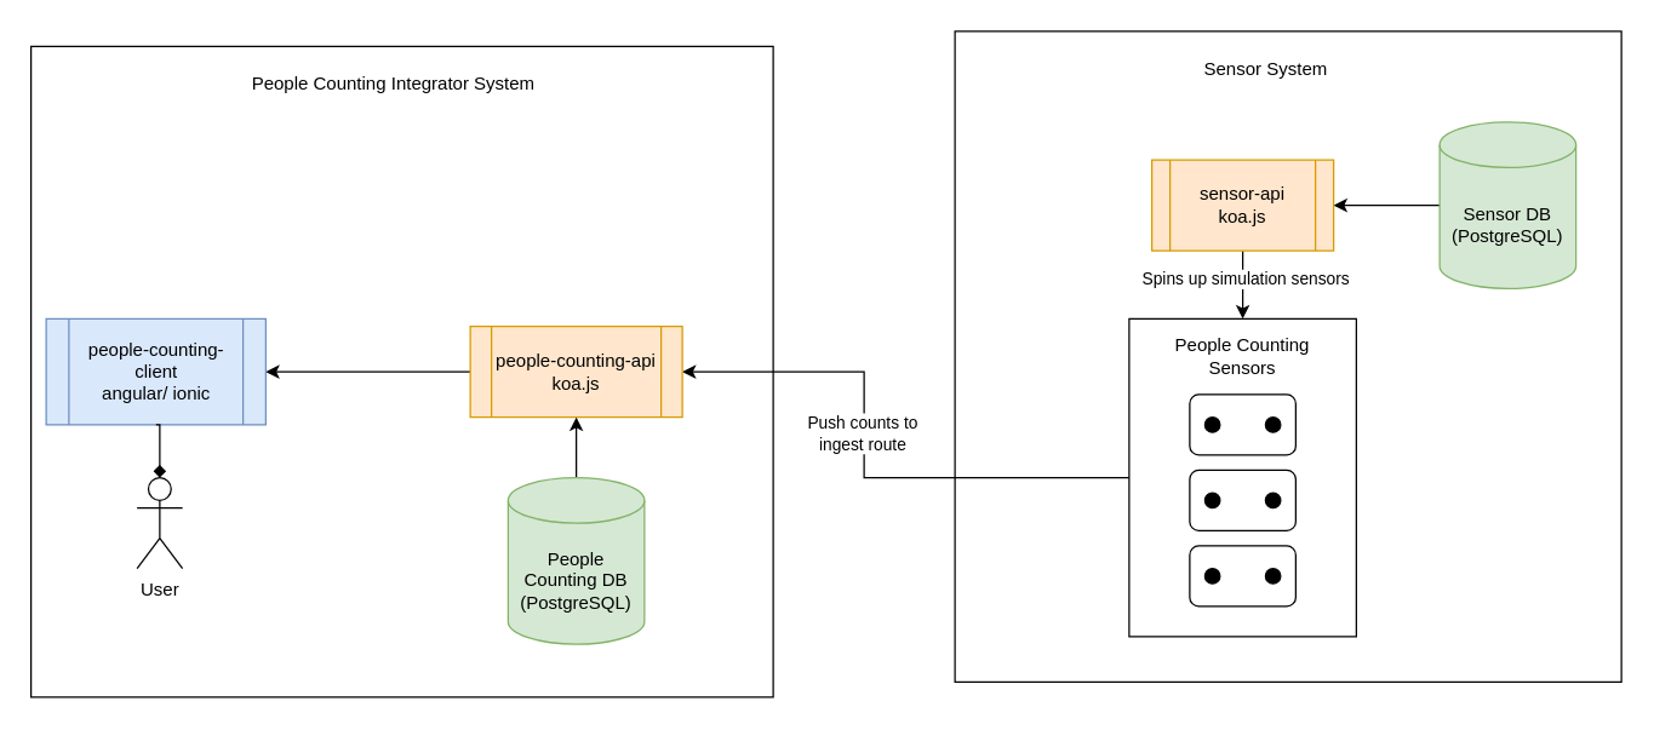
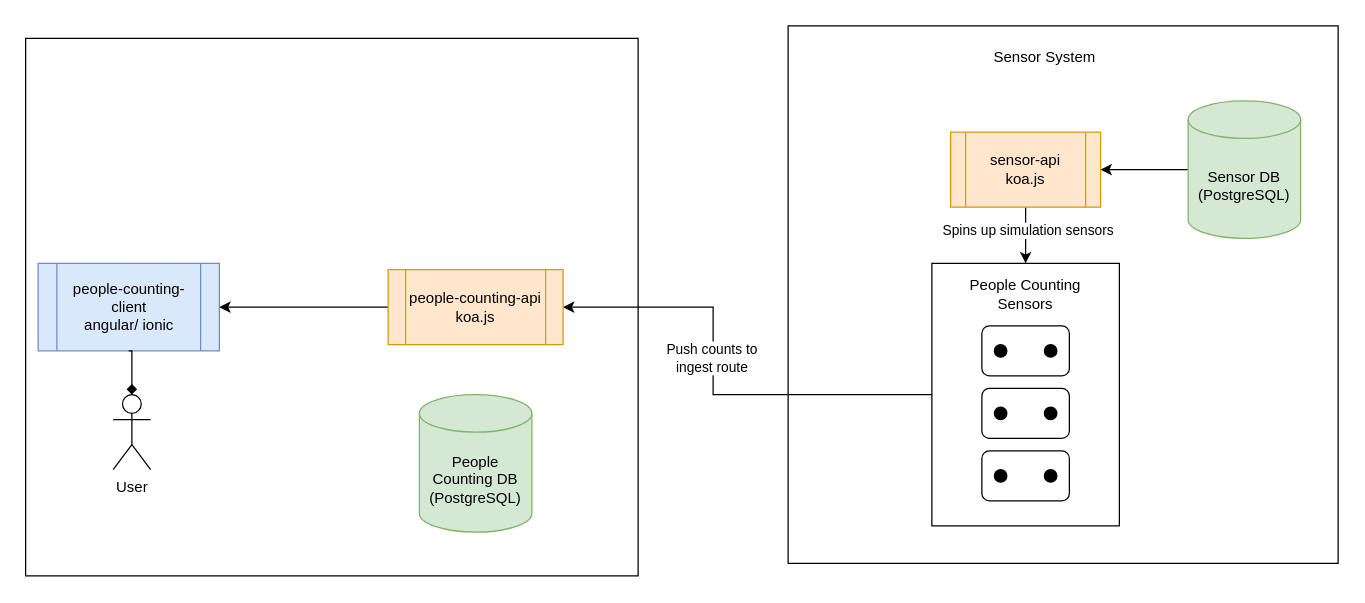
  <mxCell id="0" />
  <mxCell id="1" parent="0" />
  <mxCell id="2" value="" style="group" parent="1" vertex="1" connectable="0"><mxGeometry x="20" y="30" width="490" height="430" as="geometry" /></mxCell>
  <mxCell id="3" value="" style="rounded=0;whiteSpace=wrap;html=1;" parent="2" vertex="1"><mxGeometry width="490" height="430" as="geometry" /></mxCell>
- <mxCell id="4" value="People Counting Integrator System" style="text;html=1;align=center;verticalAlign=middle;whiteSpace=wrap;rounded=0;" parent="2" vertex="1"><mxGeometry x="142.5" y="10" width="192.5" height="30" as="geometry" /></mxCell>
  <mxCell id="5" value="" style="rounded=0;whiteSpace=wrap;html=1;" parent="1" vertex="1"><mxGeometry x="630" y="20" width="440" height="430" as="geometry" /></mxCell>
  <mxCell id="6" style="edgeStyle=orthogonalEdgeStyle;rounded=0;orthogonalLoop=1;jettySize=auto;html=1;exitX=0;exitY=0.5;exitDx=0;exitDy=0;" parent="1" source="8" target="28" edge="1"><mxGeometry relative="1" as="geometry"><Array as="points"><mxPoint x="570" y="315" /><mxPoint x="570" y="245" /></Array></mxGeometry></mxCell>
  <mxCell id="7" value="Push counts to&lt;div&gt;ingest route&lt;/div&gt;" style="edgeLabel;html=1;align=center;verticalAlign=middle;resizable=0;points=[];" parent="6" vertex="1" connectable="0"><mxGeometry x="0.124" y="2" relative="1" as="geometry"><mxPoint as="offset" /></mxGeometry></mxCell>
  <mxCell id="8" value="" style="rounded=0;whiteSpace=wrap;html=1;" parent="1" vertex="1"><mxGeometry x="745" y="210" width="150" height="210" as="geometry" /></mxCell>
  <mxCell id="9" style="edgeStyle=orthogonalEdgeStyle;rounded=0;orthogonalLoop=1;jettySize=auto;html=1;exitX=0;exitY=0.5;exitDx=0;exitDy=0;exitPerimeter=0;" parent="1" source="10" target="13" edge="1"><mxGeometry relative="1" as="geometry" /></mxCell>
  <mxCell id="10" value="Sensor DB&lt;div&gt;(PostgreSQL)&lt;/div&gt;" style="shape=cylinder3;whiteSpace=wrap;html=1;boundedLbl=1;backgroundOutline=1;size=15;fillColor=#d5e8d4;strokeColor=#82b366;" parent="1" vertex="1"><mxGeometry x="950" y="80" width="90" height="110" as="geometry" /></mxCell>
  <mxCell id="11" style="edgeStyle=orthogonalEdgeStyle;rounded=0;orthogonalLoop=1;jettySize=auto;html=1;exitX=0.5;exitY=1;exitDx=0;exitDy=0;entryX=0.5;entryY=0;entryDx=0;entryDy=0;" parent="1" source="13" target="8" edge="1"><mxGeometry relative="1" as="geometry" /></mxCell>
  <mxCell id="12" value="Spins up simulation sensors" style="edgeLabel;html=1;align=center;verticalAlign=middle;resizable=0;points=[];" parent="11" vertex="1" connectable="0"><mxGeometry x="-0.21" y="1" relative="1" as="geometry"><mxPoint as="offset" /></mxGeometry></mxCell>
  <mxCell id="13" value="sensor-api&lt;div&gt;koa.js&lt;/div&gt;" style="shape=process;whiteSpace=wrap;html=1;backgroundOutline=1;fillColor=#ffe6cc;strokeColor=#d79b00;" parent="1" vertex="1"><mxGeometry x="760" y="105" width="120" height="60" as="geometry" /></mxCell>
  <mxCell id="14" value="" style="group" parent="1" vertex="1" connectable="0"><mxGeometry x="785" y="260" width="70" height="40" as="geometry" /></mxCell>
  <mxCell id="15" value="" style="rounded=1;whiteSpace=wrap;html=1;" parent="14" vertex="1"><mxGeometry width="70" height="40" as="geometry" /></mxCell>
  <mxCell id="16" value="" style="ellipse;whiteSpace=wrap;html=1;aspect=fixed;fillColor=#000000;" parent="14" vertex="1"><mxGeometry x="10" y="15" width="10" height="10" as="geometry" /></mxCell>
  <mxCell id="17" value="" style="ellipse;whiteSpace=wrap;html=1;aspect=fixed;fillColor=#000000;" parent="14" vertex="1"><mxGeometry x="50" y="15" width="10" height="10" as="geometry" /></mxCell>
  <mxCell id="18" value="" style="group" parent="1" vertex="1" connectable="0"><mxGeometry x="785" y="310" width="70" height="40" as="geometry" /></mxCell>
  <mxCell id="19" value="" style="rounded=1;whiteSpace=wrap;html=1;" parent="18" vertex="1"><mxGeometry width="70" height="40" as="geometry" /></mxCell>
  <mxCell id="20" value="" style="ellipse;whiteSpace=wrap;html=1;aspect=fixed;fillColor=#000000;" parent="18" vertex="1"><mxGeometry x="10" y="15" width="10" height="10" as="geometry" /></mxCell>
  <mxCell id="21" value="" style="ellipse;whiteSpace=wrap;html=1;aspect=fixed;fillColor=#000000;" parent="18" vertex="1"><mxGeometry x="50" y="15" width="10" height="10" as="geometry" /></mxCell>
  <mxCell id="22" value="" style="group" parent="1" vertex="1" connectable="0"><mxGeometry x="785" y="360" width="70" height="40" as="geometry" /></mxCell>
  <mxCell id="23" value="" style="rounded=1;whiteSpace=wrap;html=1;" parent="22" vertex="1"><mxGeometry width="70" height="40" as="geometry" /></mxCell>
  <mxCell id="24" value="" style="ellipse;whiteSpace=wrap;html=1;aspect=fixed;fillColor=#000000;" parent="22" vertex="1"><mxGeometry x="10" y="15" width="10" height="10" as="geometry" /></mxCell>
  <mxCell id="25" value="" style="ellipse;whiteSpace=wrap;html=1;aspect=fixed;fillColor=#000000;" parent="22" vertex="1"><mxGeometry x="50" y="15" width="10" height="10" as="geometry" /></mxCell>
  <mxCell id="26" value="People Counting Sensors" style="text;html=1;align=center;verticalAlign=middle;whiteSpace=wrap;rounded=0;" parent="1" vertex="1"><mxGeometry x="770" y="220" width="100" height="30" as="geometry" /></mxCell>
  <mxCell id="27" style="edgeStyle=orthogonalEdgeStyle;rounded=0;orthogonalLoop=1;jettySize=auto;html=1;exitX=0;exitY=0.5;exitDx=0;exitDy=0;entryX=1;entryY=0.5;entryDx=0;entryDy=0;" parent="1" source="28" target="32" edge="1"><mxGeometry relative="1" as="geometry" /></mxCell>
  <mxCell id="28" value="people-counting-api&lt;div&gt;koa.js&lt;/div&gt;" style="shape=process;whiteSpace=wrap;html=1;backgroundOutline=1;fillColor=#ffe6cc;strokeColor=#d79b00;" parent="1" vertex="1"><mxGeometry x="310" y="215" width="140" height="60" as="geometry" /></mxCell>
  <mxCell id="29" value="User" style="shape=umlActor;verticalLabelPosition=bottom;verticalAlign=top;html=1;outlineConnect=0;" parent="1" vertex="1"><mxGeometry x="90" y="315" width="30" height="60" as="geometry" /></mxCell>
- <mxCell id="30" style="edgeStyle=orthogonalEdgeStyle;rounded=0;orthogonalLoop=1;jettySize=auto;html=1;exitX=0.5;exitY=0;exitDx=0;exitDy=0;exitPerimeter=0;entryX=0.5;entryY=1;entryDx=0;entryDy=0;" parent="1" source="31" target="28" edge="1"><mxGeometry relative="1" as="geometry" /></mxCell>
  <mxCell id="31" value="People Counting DB&lt;div&gt;(PostgreSQL)&lt;/div&gt;" style="shape=cylinder3;whiteSpace=wrap;html=1;boundedLbl=1;backgroundOutline=1;size=15;fillColor=#d5e8d4;strokeColor=#82b366;" parent="1" vertex="1"><mxGeometry x="335" y="315" width="90" height="110" as="geometry" /></mxCell>
  <mxCell id="32" value="people-counting-client&lt;div&gt;angular/ ionic&lt;/div&gt;" style="shape=process;whiteSpace=wrap;html=1;backgroundOutline=1;fillColor=#dae8fc;strokeColor=#6c8ebf;" parent="1" vertex="1"><mxGeometry x="30" y="210" width="145" height="70" as="geometry" /></mxCell>
  <mxCell id="33" style="edgeStyle=orthogonalEdgeStyle;rounded=0;orthogonalLoop=1;jettySize=auto;html=1;exitX=0.5;exitY=1;exitDx=0;exitDy=0;entryX=0.5;entryY=0;entryDx=0;entryDy=0;entryPerimeter=0;endArrow=diamond;" parent="1" source="32" target="29" edge="1"><mxGeometry relative="1" as="geometry" /></mxCell>
  <mxCell id="34" value="Sensor System" style="text;html=1;align=center;verticalAlign=middle;whiteSpace=wrap;rounded=0;" parent="1" vertex="1"><mxGeometry x="767.5" y="30" width="135" height="30" as="geometry" /></mxCell>
